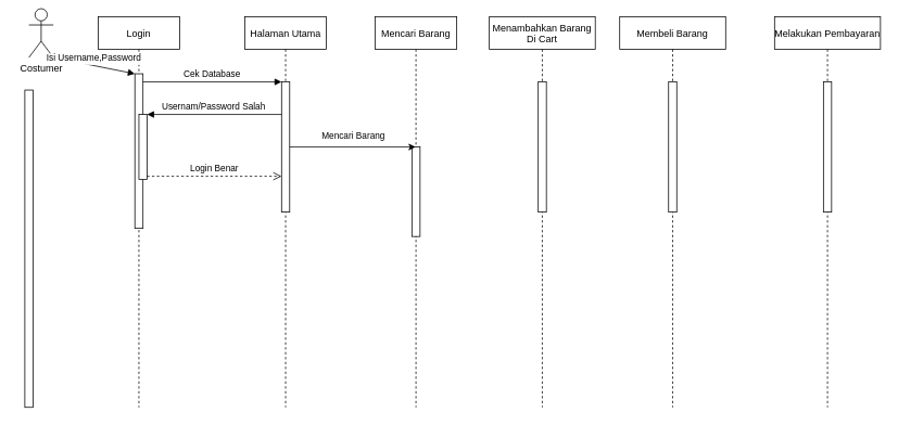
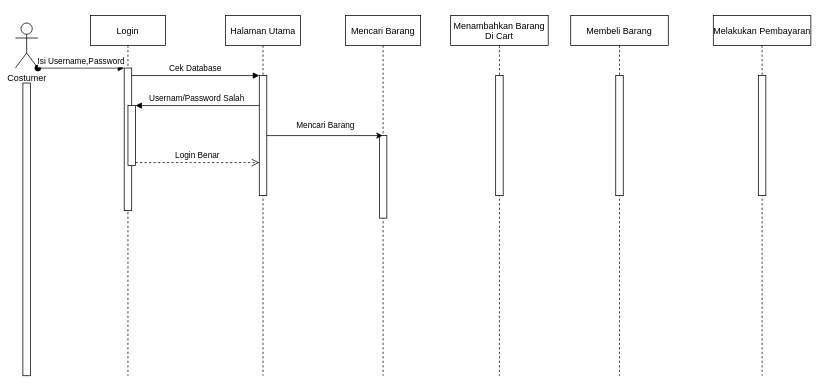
  <mxCell id="0" />
  <mxCell id="1" parent="0" />
  <mxCell id="2" value="Login" style="shape=umlLifeline;perimeter=lifelinePerimeter;container=1;collapsible=0;recursiveResize=0;rounded=0;shadow=0;strokeWidth=1;" parent="1" vertex="1"><mxGeometry x="120" y="20" width="100" height="480" as="geometry" /></mxCell>
  <mxCell id="3" value="" style="points=[];perimeter=orthogonalPerimeter;rounded=0;shadow=0;strokeWidth=1;" parent="2" vertex="1"><mxGeometry x="45" y="70" width="10" height="190" as="geometry" /></mxCell>
  <mxCell id="4" value="" style="points=[];perimeter=orthogonalPerimeter;rounded=0;shadow=0;strokeWidth=1;" parent="2" vertex="1"><mxGeometry x="50" y="120" width="10" height="80" as="geometry" /></mxCell>
  <mxCell id="5" value="Halaman Utama" style="shape=umlLifeline;perimeter=lifelinePerimeter;container=1;collapsible=0;recursiveResize=0;rounded=0;shadow=0;strokeWidth=1;" parent="1" vertex="1"><mxGeometry x="300" y="20" width="100" height="480" as="geometry" /></mxCell>
  <mxCell id="6" value="" style="points=[];perimeter=orthogonalPerimeter;rounded=0;shadow=0;strokeWidth=1;" parent="5" vertex="1"><mxGeometry x="45" y="80" width="10" height="160" as="geometry" /></mxCell>
  <mxCell id="7" value="Cek Database" style="verticalAlign=bottom;endArrow=block;entryX=0;entryY=0;shadow=0;strokeWidth=1;" parent="1" source="3" target="6" edge="1"><mxGeometry relative="1" as="geometry"><mxPoint x="275" y="100" as="sourcePoint" /></mxGeometry></mxCell>
  <mxCell id="8" value="Usernam/Password Salah" style="verticalAlign=bottom;endArrow=block;entryX=1;entryY=0;shadow=0;strokeWidth=1;" parent="1" source="6" target="4" edge="1"><mxGeometry relative="1" as="geometry"><mxPoint x="240" y="140" as="sourcePoint" /></mxGeometry></mxCell>
  <mxCell id="9" value="Login Benar" style="verticalAlign=bottom;endArrow=open;dashed=1;endSize=8;exitX=1;exitY=0.95;shadow=0;strokeWidth=1;" parent="1" source="4" target="6" edge="1"><mxGeometry relative="1" as="geometry"><mxPoint x="240" y="197" as="targetPoint" /></mxGeometry></mxCell>
- <mxCell id="10" value="Costumer" style="shape=umlActor;verticalLabelPosition=bottom;verticalAlign=top;html=1;outlineConnect=0;" vertex="1" parent="1"><mxGeometry x="35" y="10" width="30" height="60" as="geometry" /></mxCell>
+ <mxCell id="10" value="Costumer" style="shape=umlActor;verticalLabelPosition=bottom;verticalAlign=top;html=1;outlineConnect=0;" vertex="1" parent="1"><mxGeometry x="20" y="30" width="30" height="60" as="geometry" /></mxCell>
  <mxCell id="11" value="Isi Username,Password" style="verticalAlign=bottom;startArrow=oval;endArrow=block;startSize=8;shadow=0;strokeWidth=1;exitX=1;exitY=1;exitDx=0;exitDy=0;exitPerimeter=0;" parent="1" target="3" edge="1" source="10"><mxGeometry relative="1" as="geometry"><mxPoint x="70" y="90" as="sourcePoint" /></mxGeometry></mxCell>
  <mxCell id="12" value="Mencari Barang" style="shape=umlLifeline;perimeter=lifelinePerimeter;container=1;collapsible=0;recursiveResize=0;rounded=0;shadow=0;strokeWidth=1;" vertex="1" parent="1"><mxGeometry x="460" y="20" width="100" height="480" as="geometry" /></mxCell>
  <mxCell id="13" value="" style="points=[];perimeter=orthogonalPerimeter;rounded=0;shadow=0;strokeWidth=1;" vertex="1" parent="12"><mxGeometry x="45" y="160" width="10" height="110" as="geometry" /></mxCell>
  <mxCell id="14" value="Menambahkan Barang&#10;Di Cart" style="shape=umlLifeline;perimeter=lifelinePerimeter;container=1;collapsible=0;recursiveResize=0;rounded=0;shadow=0;strokeWidth=1;" vertex="1" parent="1"><mxGeometry x="600" y="20" width="130" height="480" as="geometry" /></mxCell>
  <mxCell id="15" value="" style="points=[];perimeter=orthogonalPerimeter;rounded=0;shadow=0;strokeWidth=1;" vertex="1" parent="14"><mxGeometry x="60" y="80" width="10" height="160" as="geometry" /></mxCell>
  <mxCell id="16" value="" style="points=[];perimeter=orthogonalPerimeter;rounded=0;shadow=0;strokeWidth=1;" vertex="1" parent="1"><mxGeometry x="30" y="110" width="10" height="390" as="geometry" /></mxCell>
  <mxCell id="17" value="Membeli Barang" style="shape=umlLifeline;perimeter=lifelinePerimeter;container=1;collapsible=0;recursiveResize=0;rounded=0;shadow=0;strokeWidth=1;" vertex="1" parent="1"><mxGeometry x="760" y="20" width="130" height="480" as="geometry" /></mxCell>
  <mxCell id="18" value="" style="points=[];perimeter=orthogonalPerimeter;rounded=0;shadow=0;strokeWidth=1;" vertex="1" parent="17"><mxGeometry x="60" y="80" width="10" height="160" as="geometry" /></mxCell>
  <mxCell id="19" value="Melakukan Pembayaran" style="shape=umlLifeline;perimeter=lifelinePerimeter;container=1;collapsible=0;recursiveResize=0;rounded=0;shadow=0;strokeWidth=1;" vertex="1" parent="1"><mxGeometry x="950" y="20" width="130" height="480" as="geometry" /></mxCell>
  <mxCell id="20" value="" style="points=[];perimeter=orthogonalPerimeter;rounded=0;shadow=0;strokeWidth=1;" vertex="1" parent="19"><mxGeometry x="60" y="80" width="10" height="160" as="geometry" /></mxCell>
  <mxCell id="21" value="Mencari Barang" style="endArrow=classic;html=1;rounded=0;startArrow=none;startFill=0;" edge="1" parent="1" source="6" target="12"><mxGeometry x="0.014" y="13" width="50" height="50" relative="1" as="geometry"><mxPoint x="48" y="321" as="sourcePoint" /><mxPoint x="501.73" y="320.64" as="targetPoint" /><mxPoint as="offset" /></mxGeometry></mxCell>
